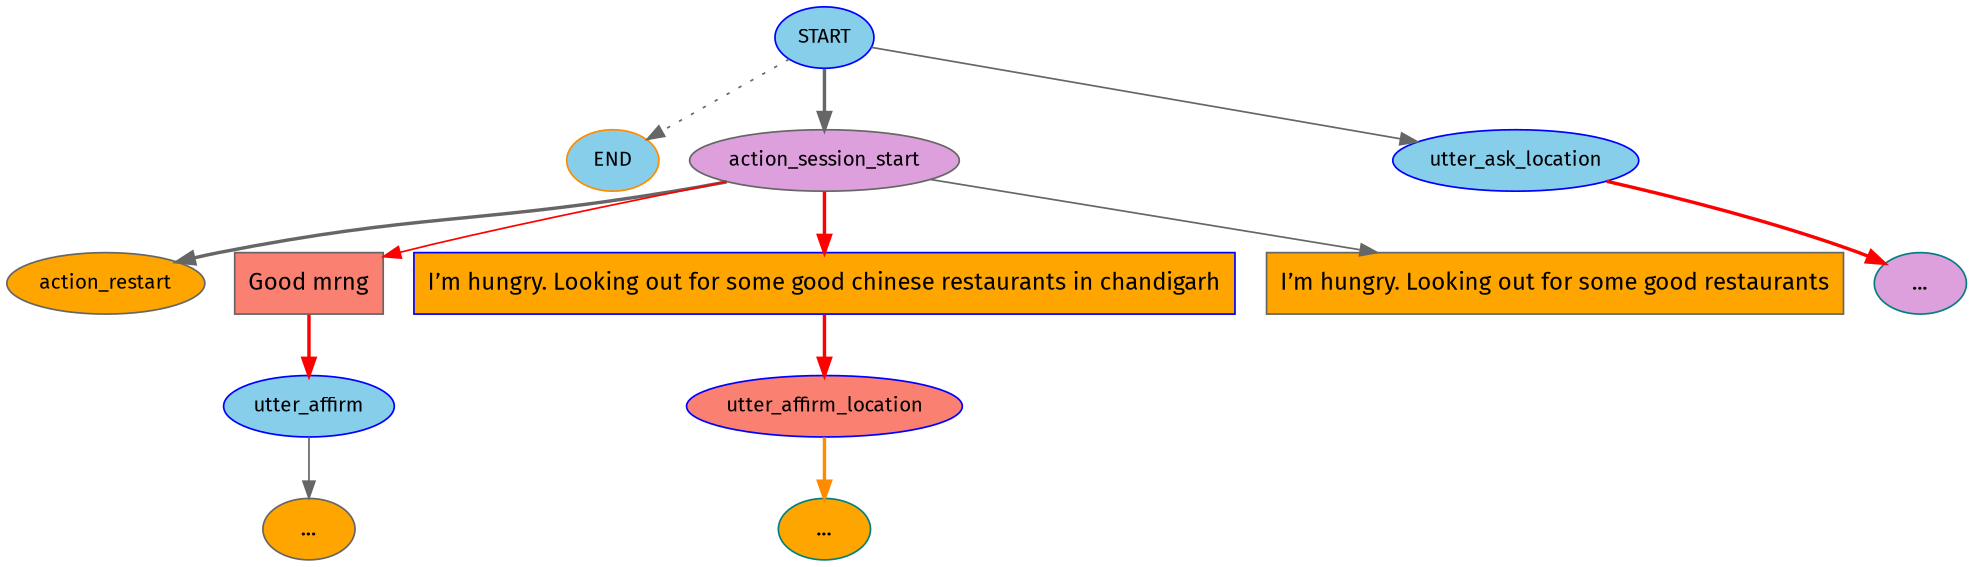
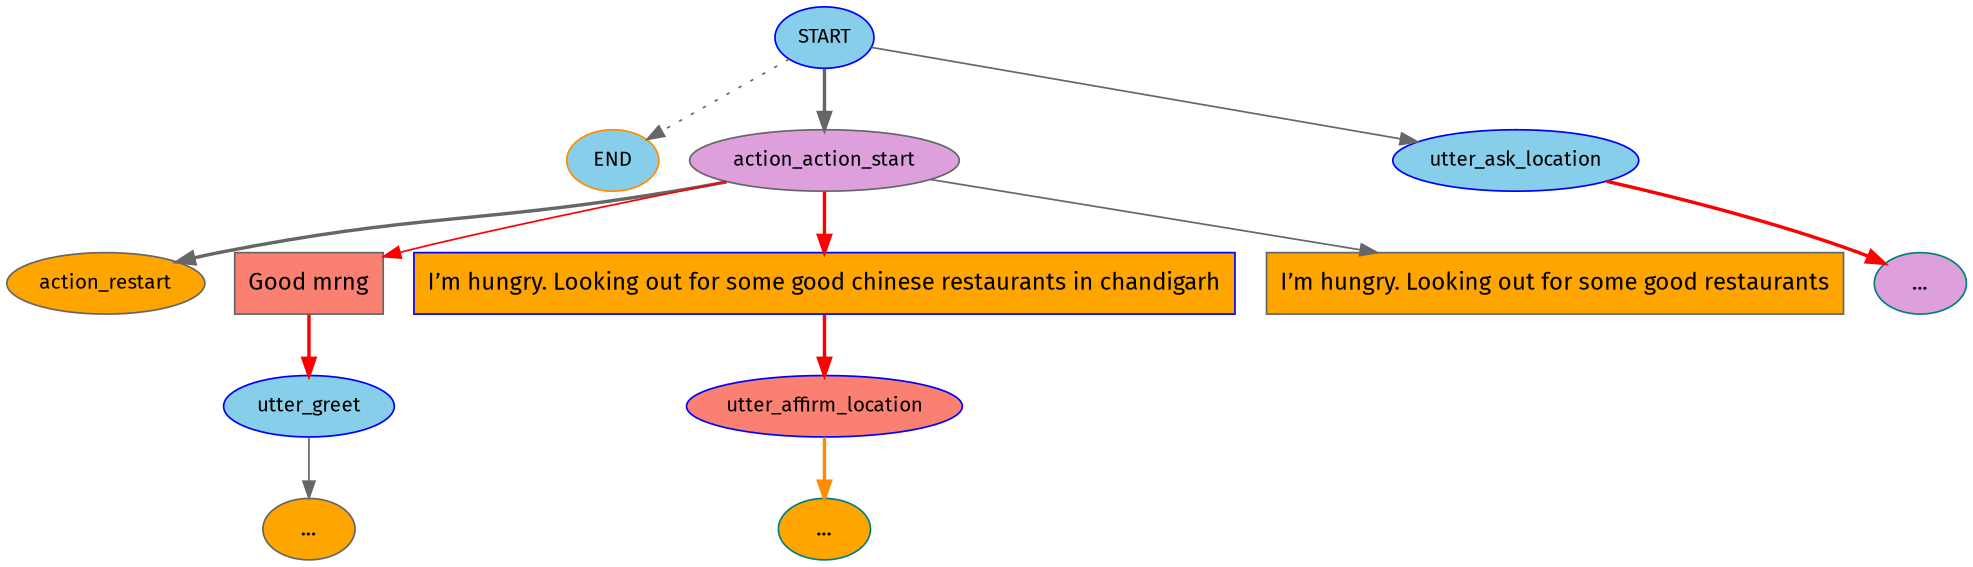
  digraph {
    fontname="Fira Sans"
    node [color=blue fillcolor=orange fontname="Fira Sans" fontsize=12 style=filled]
    edge [color=gray40 fontname="Fira Sans" style=bold]
    n1 [fillcolor=skyblue label=START]
    n2 [color=darkorange fillcolor=skyblue label=END]
-   n3 [color=gray40 fillcolor=plum label=action_session_start]
+   n3 [color=gray40 fillcolor=plum label=action_action_start]
    n4 [fillcolor=skyblue label=utter_ask_location]
    n5 [color=gray40 label=action_restart]
    n6 [color=gray40 fillcolor=salmon label="Good mrng" shape=rect fontsize=""]
    n7 [label="I’m hungry. Looking out for some good chinese restaurants in chandigarh" shape=rect fontsize=""]
    n8 [color=gray40 label="I’m hungry. Looking out for some good restaurants" shape=rect fontsize=""]
-   n9 [fillcolor=skyblue label=utter_affirm]
+   n9 [fillcolor=skyblue label=utter_greet]
    n10 [fillcolor=salmon label=utter_affirm_location]
    n11 [color=gray40 label="..." fontsize=""]
    n12 [color=teal label="..." fontsize=""]
    n13 [color=teal fillcolor=plum label="..." fontsize=""]
    n1 -> n2 [style=dotted]
    n1 -> n3
    n1 -> n4 [style=solid]
    n3 -> n5
    n3 -> n6 [color=red style=solid]
    n3 -> n7 [color=red]
    n3 -> n8 [style=solid]
    n4 -> n13 [color=red]
    n6 -> n9 [color=red]
    n7 -> n10 [color=red]
    n9 -> n11 [style=solid]
    n10 -> n12 [color=darkorange]
  }
